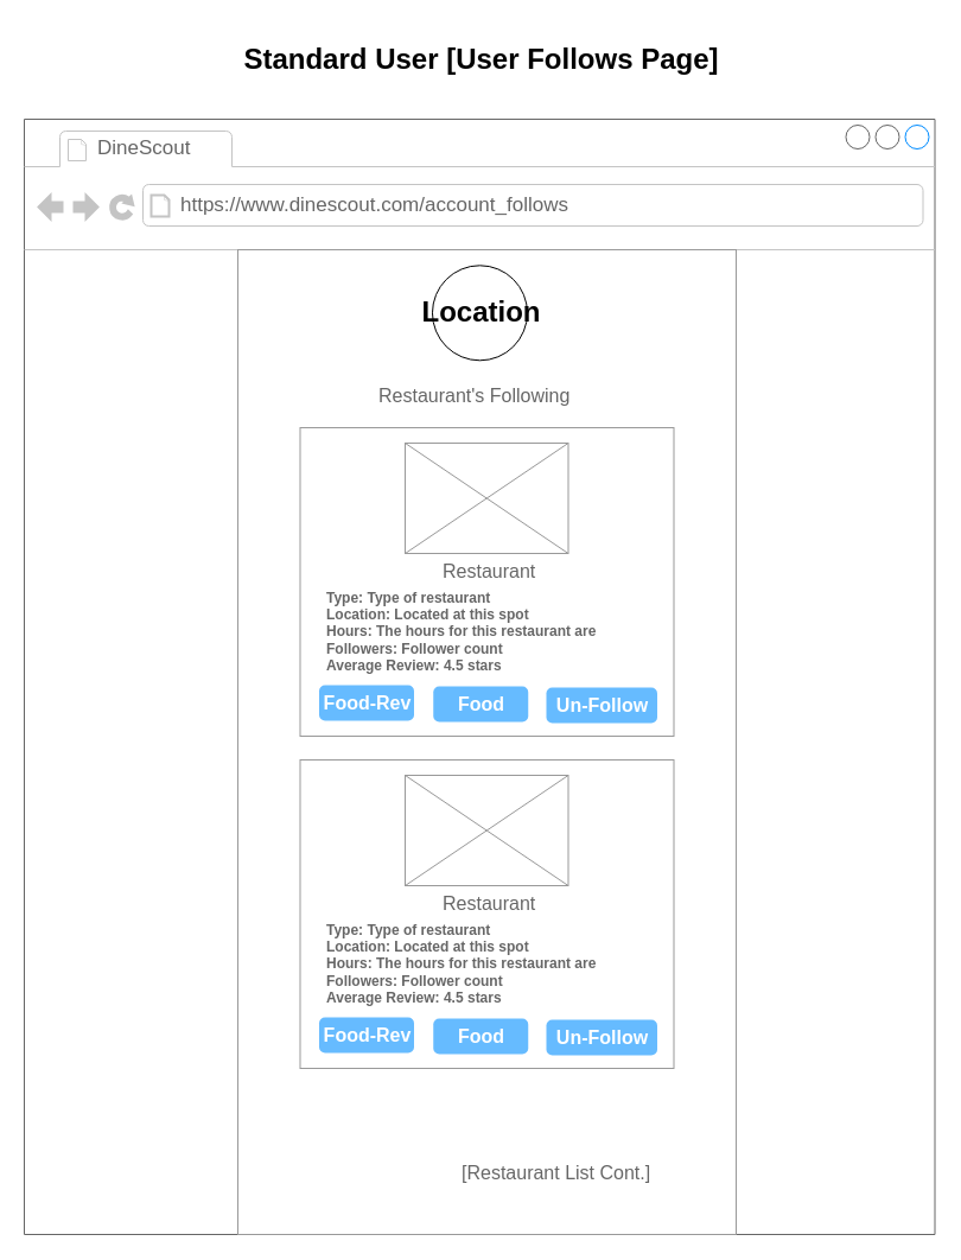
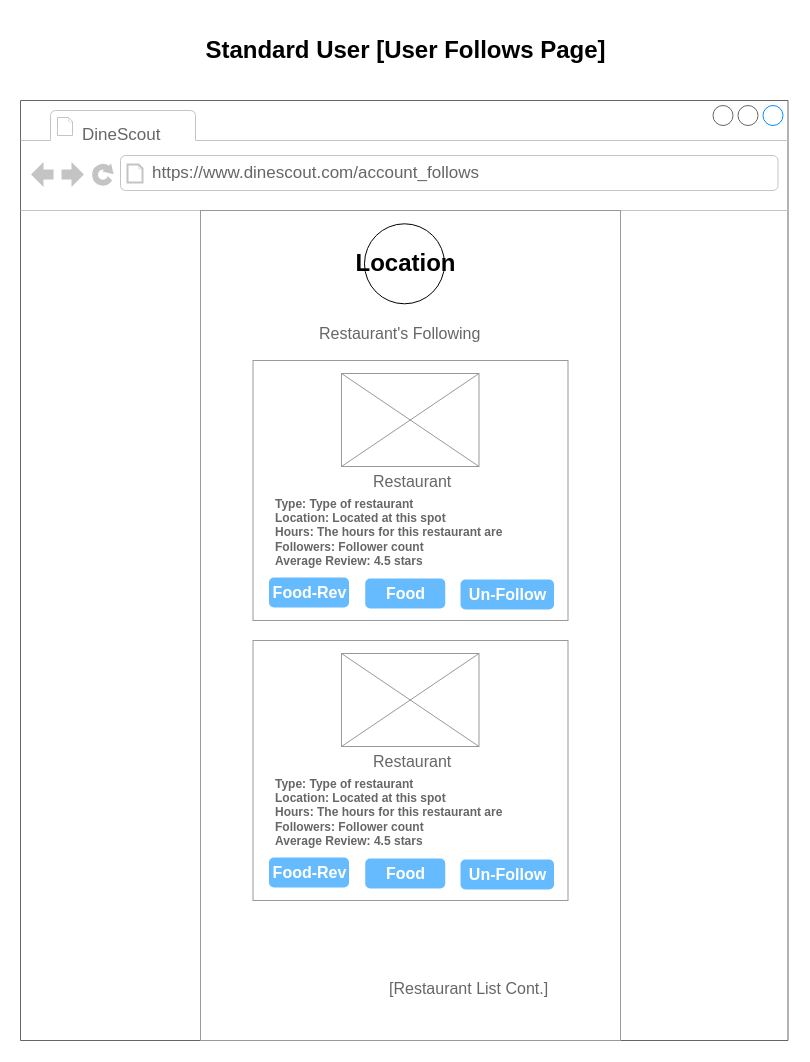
  <mxCell id="0" />
  <mxCell id="1" parent="0" />
  <mxCell id="2" value="" style="strokeWidth=1;shadow=0;dashed=0;align=center;html=1;shape=mxgraph.mockup.containers.browserWindow;rSize=0;strokeColor=#666666;strokeColor2=#008cff;strokeColor3=#c4c4c4;mainText=,;recursiveResize=0;" vertex="1" parent="1"><mxGeometry x="20" y="100" width="767.5" height="940" as="geometry" /></mxCell>
- <mxCell id="3" value="DineScout" style="strokeWidth=1;shadow=0;dashed=0;align=center;html=1;shape=mxgraph.mockup.containers.anchor;fontSize=17;fontColor=#666666;align=left;whiteSpace=wrap;" vertex="1" parent="2"><mxGeometry x="60" y="12" width="110" height="26" as="geometry" /></mxCell>
+ <mxCell id="3" value="DineScout" style="strokeWidth=1;shadow=0;dashed=0;align=center;html=1;shape=mxgraph.mockup.containers.anchor;fontSize=17;fontColor=#666666;align=left;whiteSpace=wrap;" vertex="1" parent="2"><mxGeometry x="60" y="22" width="110" height="26" as="geometry" /></mxCell>
  <mxCell id="4" value="https://www.dinescout.com/account_follows" style="strokeWidth=1;shadow=0;dashed=0;align=center;html=1;shape=mxgraph.mockup.containers.anchor;rSize=0;fontSize=17;fontColor=#666666;align=left;" vertex="1" parent="2"><mxGeometry x="130" y="60" width="250" height="26" as="geometry" /></mxCell>
  <mxCell id="5" value="" style="strokeWidth=1;shadow=0;dashed=0;align=center;html=1;shape=mxgraph.mockup.forms.rrect;rSize=0;strokeColor=#999999;fillColor=#ffffff;" vertex="1" parent="2"><mxGeometry x="180" y="110" width="420" height="830" as="geometry" /></mxCell>
  <mxCell id="6" value="" style="ellipse;whiteSpace=wrap;html=1;aspect=fixed;" vertex="1" parent="5"><mxGeometry x="163.98" y="13.303" width="80" height="80" as="geometry" /></mxCell>
  <mxCell id="7" value="Location" style="text;strokeColor=none;fillColor=none;html=1;fontSize=24;fontStyle=1;verticalAlign=middle;align=center;" vertex="1" parent="5"><mxGeometry x="100" y="30.61" width="210" height="45.39" as="geometry" /></mxCell>
  <mxCell id="8" value="&lt;span style=&quot;font-size: 16px;&quot;&gt;Restaurant's Following&lt;/span&gt;" style="strokeWidth=1;shadow=0;dashed=0;align=center;html=1;shape=mxgraph.mockup.forms.anchor;fontSize=12;fontColor=#666666;align=left;resizeWidth=1;spacingLeft=0;" vertex="1" parent="5"><mxGeometry x="117" y="58" width="210" height="130" as="geometry" /></mxCell>
  <mxCell id="9" value="" style="strokeWidth=1;shadow=0;dashed=0;align=center;html=1;shape=mxgraph.mockup.forms.rrect;rSize=0;strokeColor=#999999;fontColor=#666666;align=left;spacingLeft=5;resizeWidth=1;" vertex="1" parent="5"><mxGeometry x="52.5" y="150" width="315" height="260" as="geometry" /></mxCell>
  <mxCell id="10" value="&lt;span style=&quot;font-size: 16px;&quot;&gt;Restaurant&lt;/span&gt;" style="strokeWidth=1;shadow=0;dashed=0;align=center;html=1;shape=mxgraph.mockup.forms.anchor;fontSize=12;fontColor=#666666;align=left;resizeWidth=1;spacingLeft=0;" vertex="1" parent="5"><mxGeometry x="170.5" y="261" width="70" height="20" as="geometry" /></mxCell>
  <mxCell id="11" value="Food-Rev" style="strokeWidth=1;shadow=0;dashed=0;align=center;html=1;shape=mxgraph.mockup.forms.rrect;rSize=5;strokeColor=none;fontColor=#ffffff;fillColor=#66bbff;fontSize=16;fontStyle=1;" vertex="1" parent="5"><mxGeometry x="68.5" y="367" width="80" height="30" as="geometry" /></mxCell>
  <mxCell id="12" value="Un-Follow" style="strokeWidth=1;shadow=0;dashed=0;align=center;html=1;shape=mxgraph.mockup.forms.rrect;rSize=5;strokeColor=none;fontColor=#ffffff;fillColor=#66bbff;fontSize=16;fontStyle=1;" vertex="1" parent="5"><mxGeometry x="260" y="369" width="93.5" height="30" as="geometry" /></mxCell>
  <mxCell id="13" value="" style="verticalLabelPosition=bottom;shadow=0;dashed=0;align=center;html=1;verticalAlign=top;strokeWidth=1;shape=mxgraph.mockup.graphics.simpleIcon;strokeColor=#999999;" vertex="1" parent="5"><mxGeometry x="141" y="163" width="137.5" height="93" as="geometry" /></mxCell>
  <mxCell id="14" value="&lt;div&gt;&lt;b&gt;Type: Type of restaurant&lt;/b&gt;&lt;/div&gt;&lt;div&gt;&lt;b&gt;Location: Located at this spot&lt;/b&gt;&lt;/div&gt;&lt;div&gt;&lt;b&gt;Hours: The hours for this restaurant are&lt;/b&gt;&lt;/div&gt;&lt;div&gt;&lt;b&gt;Followers: Follower count&lt;/b&gt;&lt;/div&gt;&lt;div&gt;&lt;b&gt;Average Review: 4.5 stars&lt;/b&gt;&lt;/div&gt;" style="strokeWidth=1;shadow=0;dashed=0;align=center;html=1;shape=mxgraph.mockup.forms.anchor;fontSize=12;fontColor=#666666;align=left;resizeWidth=1;spacingLeft=0;perimeterSpacing=5;" vertex="1" parent="5"><mxGeometry x="73.25" y="302" width="273" height="40" as="geometry" /></mxCell>
  <mxCell id="15" value="Food" style="strokeWidth=1;shadow=0;dashed=0;align=center;html=1;shape=mxgraph.mockup.forms.rrect;rSize=5;strokeColor=none;fontColor=#ffffff;fillColor=#66bbff;fontSize=16;fontStyle=1;" vertex="1" parent="5"><mxGeometry x="164.75" y="368" width="80" height="30" as="geometry" /></mxCell>
  <mxCell id="16" value="" style="strokeWidth=1;shadow=0;dashed=0;align=center;html=1;shape=mxgraph.mockup.forms.rrect;rSize=0;strokeColor=#999999;fontColor=#666666;align=left;spacingLeft=5;resizeWidth=1;" vertex="1" parent="5"><mxGeometry x="52.5" y="430" width="315" height="260" as="geometry" /></mxCell>
  <mxCell id="17" value="&lt;span style=&quot;font-size: 16px;&quot;&gt;Restaurant&lt;/span&gt;" style="strokeWidth=1;shadow=0;dashed=0;align=center;html=1;shape=mxgraph.mockup.forms.anchor;fontSize=12;fontColor=#666666;align=left;resizeWidth=1;spacingLeft=0;" vertex="1" parent="5"><mxGeometry x="170.5" y="541" width="70" height="20" as="geometry" /></mxCell>
  <mxCell id="18" value="Food-Rev" style="strokeWidth=1;shadow=0;dashed=0;align=center;html=1;shape=mxgraph.mockup.forms.rrect;rSize=5;strokeColor=none;fontColor=#ffffff;fillColor=#66bbff;fontSize=16;fontStyle=1;" vertex="1" parent="5"><mxGeometry x="68.5" y="647" width="80" height="30" as="geometry" /></mxCell>
  <mxCell id="19" value="Un-Follow" style="strokeWidth=1;shadow=0;dashed=0;align=center;html=1;shape=mxgraph.mockup.forms.rrect;rSize=5;strokeColor=none;fontColor=#ffffff;fillColor=#66bbff;fontSize=16;fontStyle=1;" vertex="1" parent="5"><mxGeometry x="260" y="649" width="93.5" height="30" as="geometry" /></mxCell>
  <mxCell id="20" value="" style="verticalLabelPosition=bottom;shadow=0;dashed=0;align=center;html=1;verticalAlign=top;strokeWidth=1;shape=mxgraph.mockup.graphics.simpleIcon;strokeColor=#999999;" vertex="1" parent="5"><mxGeometry x="141" y="443" width="137.5" height="93" as="geometry" /></mxCell>
  <mxCell id="21" value="&lt;div&gt;&lt;b&gt;Type: Type of restaurant&lt;/b&gt;&lt;/div&gt;&lt;div&gt;&lt;b&gt;Location: Located at this spot&lt;/b&gt;&lt;/div&gt;&lt;div&gt;&lt;b&gt;Hours: The hours for this restaurant are&lt;/b&gt;&lt;/div&gt;&lt;div&gt;&lt;b&gt;Followers: Follower count&lt;/b&gt;&lt;/div&gt;&lt;div&gt;&lt;b&gt;Average Review: 4.5 stars&lt;/b&gt;&lt;/div&gt;" style="strokeWidth=1;shadow=0;dashed=0;align=center;html=1;shape=mxgraph.mockup.forms.anchor;fontSize=12;fontColor=#666666;align=left;resizeWidth=1;spacingLeft=0;perimeterSpacing=5;" vertex="1" parent="5"><mxGeometry x="73.25" y="582" width="273" height="40" as="geometry" /></mxCell>
  <mxCell id="22" value="Food" style="strokeWidth=1;shadow=0;dashed=0;align=center;html=1;shape=mxgraph.mockup.forms.rrect;rSize=5;strokeColor=none;fontColor=#ffffff;fillColor=#66bbff;fontSize=16;fontStyle=1;" vertex="1" parent="5"><mxGeometry x="164.75" y="648" width="80" height="30" as="geometry" /></mxCell>
  <mxCell id="23" value="Standard User [User Follows Page]" style="text;strokeColor=none;fillColor=none;html=1;fontSize=24;fontStyle=1;verticalAlign=middle;align=center;" vertex="1" parent="1"><mxGeometry x="355" y="20" width="100" height="60" as="geometry" /></mxCell>
  <mxCell id="24" value="&lt;span style=&quot;font-size: 16px;&quot;&gt;[Restaurant List Cont.]&lt;/span&gt;" style="strokeWidth=1;shadow=0;dashed=0;align=center;html=1;shape=mxgraph.mockup.forms.anchor;fontSize=12;fontColor=#666666;align=left;resizeWidth=1;spacingLeft=0;" vertex="1" parent="1"><mxGeometry x="387.25" y="978" width="70" height="20" as="geometry" /></mxCell>
